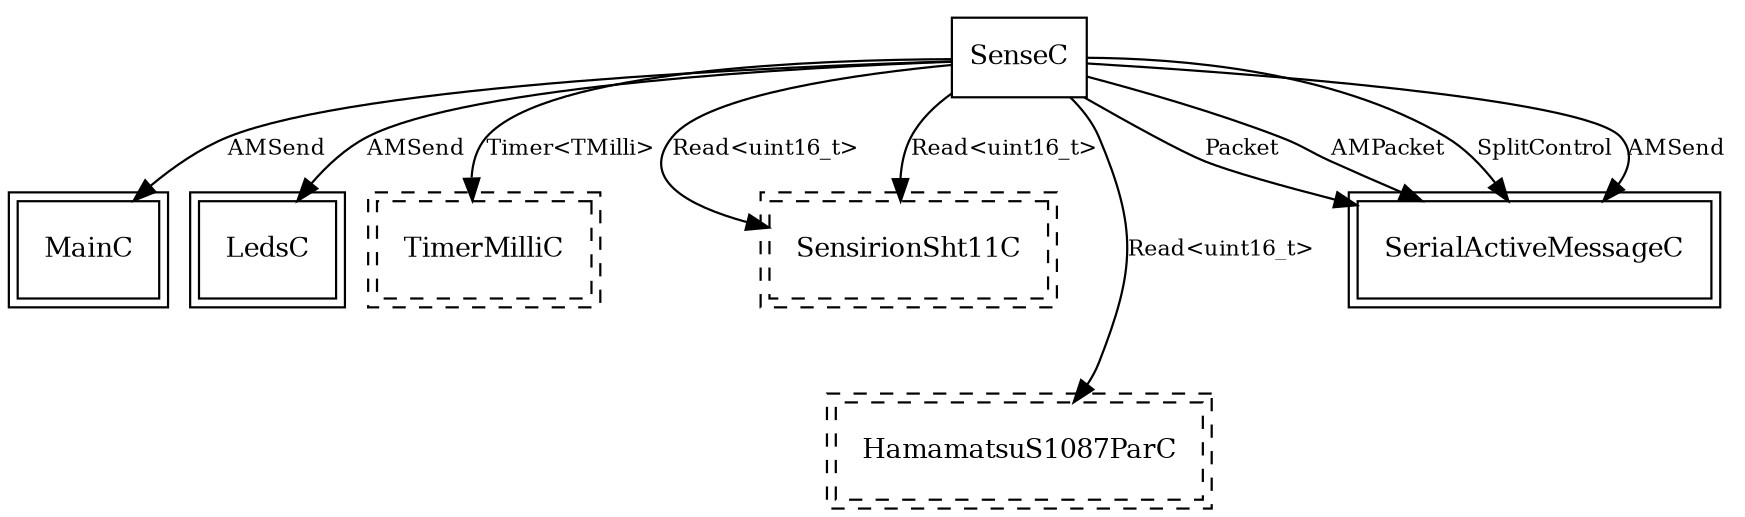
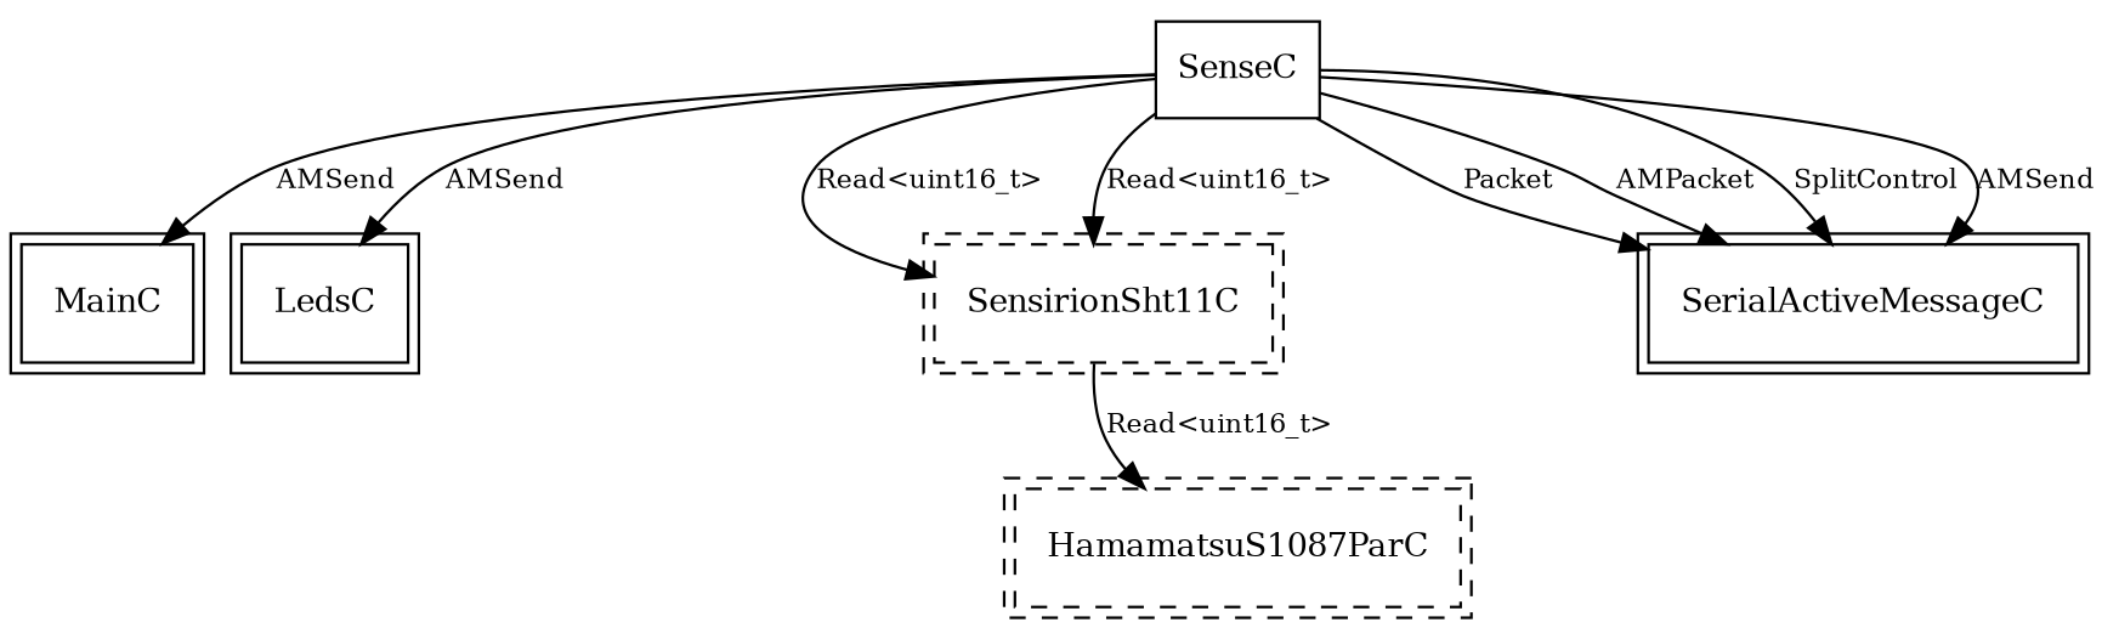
  digraph {
    node [fontsize=12 shape=box peripheries=2]
    edge [fontsize=10]
    SenseC [peripheries=""]
    MainC
    LedsC
-   n4 [label=TimerMilliC style=dashed]
    n5 [label=SensirionSht11C style=dashed]
    n6 [label=HamamatsuS1087ParC style=dashed]
    SerialActiveMessageC
    SenseC -> MainC [label=AMSend]
    SenseC -> LedsC [label=AMSend]
-   SenseC -> n4 [label="Timer<TMilli>"]
    SenseC -> n5 [label="Read<uint16_t>"]
    SenseC -> n5 [label="Read<uint16_t>"]
-   SenseC -> n6 [label="Read<uint16_t>"]
+   n5 -> n6 [label="Read<uint16_t>"]
    SenseC -> SerialActiveMessageC [label=Packet]
    SenseC -> SerialActiveMessageC [label=AMPacket]
    SenseC -> SerialActiveMessageC [label=SplitControl]
    SenseC -> SerialActiveMessageC [label=AMSend]
  }
